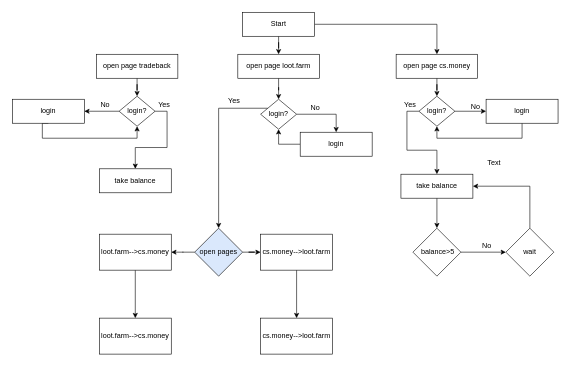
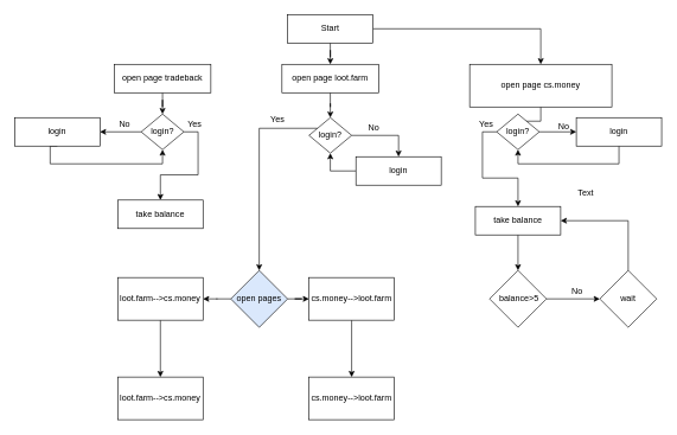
  <mxCell id="0" />
  <mxCell id="1" parent="0" />
  <mxCell id="2" style="edgeStyle=orthogonalEdgeStyle;rounded=0;orthogonalLoop=1;jettySize=auto;html=1;entryX=0.5;entryY=0;entryDx=0;entryDy=0;" parent="1" source="4" target="8" edge="1"><mxGeometry relative="1" as="geometry" /></mxCell>
  <mxCell id="3" style="edgeStyle=orthogonalEdgeStyle;rounded=0;orthogonalLoop=1;jettySize=auto;html=1;" parent="1" source="4" target="10" edge="1"><mxGeometry relative="1" as="geometry" /></mxCell>
  <mxCell id="4" value="Start" style="rounded=0;whiteSpace=wrap;html=1;" parent="1" vertex="1"><mxGeometry x="404" y="20" width="120" height="40" as="geometry" /></mxCell>
  <mxCell id="5" style="edgeStyle=orthogonalEdgeStyle;rounded=0;orthogonalLoop=1;jettySize=auto;html=1;entryX=0.5;entryY=0;entryDx=0;entryDy=0;" parent="1" source="6" target="13" edge="1"><mxGeometry relative="1" as="geometry" /></mxCell>
  <mxCell id="6" value="open page tradeback" style="rounded=0;whiteSpace=wrap;html=1;" parent="1" vertex="1"><mxGeometry x="160" y="90" width="136" height="40" as="geometry" /></mxCell>
  <mxCell id="7" value="" style="edgeStyle=orthogonalEdgeStyle;rounded=0;orthogonalLoop=1;jettySize=auto;html=1;" parent="1" source="8" target="16" edge="1"><mxGeometry relative="1" as="geometry" /></mxCell>
  <mxCell id="8" value="open page loot.farm" style="rounded=0;whiteSpace=wrap;html=1;" parent="1" vertex="1"><mxGeometry x="396" y="90" width="136" height="40" as="geometry" /></mxCell>
  <mxCell id="9" style="edgeStyle=orthogonalEdgeStyle;rounded=0;orthogonalLoop=1;jettySize=auto;html=1;" parent="1" source="10" target="19" edge="1"><mxGeometry relative="1" as="geometry" /></mxCell>
- <mxCell id="10" value="open page cs.money" style="rounded=0;whiteSpace=wrap;html=1;" parent="1" vertex="1"><mxGeometry x="660" y="90" width="136" height="40" as="geometry" /></mxCell>
+ <mxCell id="10" value="open page cs.money" style="rounded=0;whiteSpace=wrap;html=1;" parent="1" vertex="1"><mxGeometry x="660" y="90" width="200" height="60" as="geometry" /></mxCell>
  <mxCell id="11" value="" style="edgeStyle=orthogonalEdgeStyle;rounded=0;orthogonalLoop=1;jettySize=auto;html=1;" parent="1" source="13" target="30" edge="1"><mxGeometry relative="1" as="geometry" /></mxCell>
  <mxCell id="12" value="" style="edgeStyle=orthogonalEdgeStyle;rounded=0;orthogonalLoop=1;jettySize=auto;html=1;exitX=1;exitY=0.5;exitDx=0;exitDy=0;" parent="1" source="13" target="31" edge="1"><mxGeometry relative="1" as="geometry" /></mxCell>
  <mxCell id="13" value="login?" style="rhombus;whiteSpace=wrap;html=1;" parent="1" vertex="1"><mxGeometry x="198" y="160" width="60" height="50" as="geometry" /></mxCell>
  <mxCell id="14" style="edgeStyle=orthogonalEdgeStyle;rounded=0;orthogonalLoop=1;jettySize=auto;html=1;" parent="1" source="16" target="22" edge="1"><mxGeometry relative="1" as="geometry" /></mxCell>
  <mxCell id="15" value="" style="edgeStyle=orthogonalEdgeStyle;rounded=0;orthogonalLoop=1;jettySize=auto;html=1;entryX=0.5;entryY=0;entryDx=0;entryDy=0;" edge="1" parent="1" source="16" target="41"><mxGeometry relative="1" as="geometry"><mxPoint x="414" y="370" as="targetPoint" /><Array as="points"><mxPoint x="364" y="180" /></Array></mxGeometry></mxCell>
  <mxCell id="16" value="login?" style="rhombus;whiteSpace=wrap;html=1;" parent="1" vertex="1"><mxGeometry x="434" y="165" width="60" height="50" as="geometry" /></mxCell>
  <mxCell id="17" value="" style="edgeStyle=orthogonalEdgeStyle;rounded=0;orthogonalLoop=1;jettySize=auto;html=1;" parent="1" source="19" target="26" edge="1"><mxGeometry relative="1" as="geometry" /></mxCell>
  <mxCell id="18" value="" style="edgeStyle=orthogonalEdgeStyle;rounded=0;orthogonalLoop=1;jettySize=auto;html=1;exitX=0;exitY=0.5;exitDx=0;exitDy=0;" parent="1" source="19" target="28" edge="1"><mxGeometry relative="1" as="geometry" /></mxCell>
  <mxCell id="19" value="login?" style="rhombus;whiteSpace=wrap;html=1;" parent="1" vertex="1"><mxGeometry x="698" y="160" width="60" height="50" as="geometry" /></mxCell>
  <mxCell id="20" style="edgeStyle=orthogonalEdgeStyle;rounded=0;orthogonalLoop=1;jettySize=auto;html=1;exitX=0.5;exitY=1;exitDx=0;exitDy=0;" parent="1" source="6" target="6" edge="1"><mxGeometry relative="1" as="geometry" /></mxCell>
  <mxCell id="21" style="edgeStyle=orthogonalEdgeStyle;rounded=0;orthogonalLoop=1;jettySize=auto;html=1;entryX=0.5;entryY=1;entryDx=0;entryDy=0;" parent="1" source="22" target="16" edge="1"><mxGeometry relative="1" as="geometry" /></mxCell>
  <mxCell id="22" value="login" style="rounded=0;whiteSpace=wrap;html=1;" parent="1" vertex="1"><mxGeometry x="500" y="220" width="120" height="40" as="geometry" /></mxCell>
  <mxCell id="23" value="Yes&lt;br&gt;" style="text;html=1;strokeColor=none;fillColor=none;align=center;verticalAlign=middle;whiteSpace=wrap;rounded=0;" parent="1" vertex="1"><mxGeometry x="370" y="157" width="40" height="20" as="geometry" /></mxCell>
  <mxCell id="24" value="No" style="text;html=1;align=center;verticalAlign=middle;resizable=0;points=[];autosize=1;" parent="1" vertex="1"><mxGeometry x="510" y="170" width="30" height="20" as="geometry" /></mxCell>
  <mxCell id="25" style="edgeStyle=orthogonalEdgeStyle;rounded=0;orthogonalLoop=1;jettySize=auto;html=1;exitX=0.5;exitY=1;exitDx=0;exitDy=0;entryX=0.5;entryY=1;entryDx=0;entryDy=0;" parent="1" source="26" target="19" edge="1"><mxGeometry relative="1" as="geometry" /></mxCell>
  <mxCell id="26" value="login" style="rounded=0;whiteSpace=wrap;html=1;" parent="1" vertex="1"><mxGeometry x="810" y="165" width="120" height="40" as="geometry" /></mxCell>
  <mxCell id="27" value="" style="edgeStyle=orthogonalEdgeStyle;rounded=0;orthogonalLoop=1;jettySize=auto;html=1;" edge="1" parent="1" source="28" target="49"><mxGeometry relative="1" as="geometry" /></mxCell>
  <mxCell id="28" value="take balance" style="rounded=0;whiteSpace=wrap;html=1;" parent="1" vertex="1"><mxGeometry x="668" y="290" width="120" height="40" as="geometry" /></mxCell>
  <mxCell id="29" style="edgeStyle=orthogonalEdgeStyle;rounded=0;orthogonalLoop=1;jettySize=auto;html=1;entryX=0.5;entryY=1;entryDx=0;entryDy=0;exitX=0.5;exitY=1;exitDx=0;exitDy=0;" parent="1" source="30" target="13" edge="1"><mxGeometry relative="1" as="geometry"><Array as="points"><mxPoint x="70" y="230" /><mxPoint x="228" y="230" /></Array></mxGeometry></mxCell>
  <mxCell id="30" value="login" style="rounded=0;whiteSpace=wrap;html=1;" parent="1" vertex="1"><mxGeometry x="20" y="165" width="120" height="40" as="geometry" /></mxCell>
  <mxCell id="31" value="take balance" style="rounded=0;whiteSpace=wrap;html=1;" parent="1" vertex="1"><mxGeometry x="165" y="281" width="120" height="40" as="geometry" /></mxCell>
  <mxCell id="32" value="Yes" style="text;html=1;align=center;verticalAlign=middle;resizable=0;points=[];autosize=1;" parent="1" vertex="1"><mxGeometry x="258" y="165" width="30" height="20" as="geometry" /></mxCell>
  <mxCell id="33" value="&lt;span style=&quot;color: rgba(0 , 0 , 0 , 0) ; font-family: monospace ; font-size: 0px&quot;&gt;No&lt;/span&gt;" style="text;html=1;align=center;verticalAlign=middle;resizable=0;points=[];autosize=1;" parent="1" vertex="1"><mxGeometry x="165" y="157" width="20" height="20" as="geometry" /></mxCell>
  <mxCell id="34" value="No" style="text;html=1;strokeColor=none;fillColor=none;align=center;verticalAlign=middle;whiteSpace=wrap;rounded=0;" parent="1" vertex="1"><mxGeometry x="155" y="165" width="40" height="20" as="geometry" /></mxCell>
  <mxCell id="35" value="No" style="text;html=1;align=center;verticalAlign=middle;resizable=0;points=[];autosize=1;" parent="1" vertex="1"><mxGeometry x="777" y="168" width="30" height="20" as="geometry" /></mxCell>
  <mxCell id="36" value="" style="text;html=1;" parent="1" vertex="1"><mxGeometry x="788" y="250" width="55" height="31" as="geometry" /></mxCell>
  <mxCell id="37" value="Text" style="text;html=1;align=center;verticalAlign=middle;resizable=0;points=[];autosize=1;" vertex="1" parent="36"><mxGeometry x="15" y="11" width="40" height="20" as="geometry" /></mxCell>
  <mxCell id="38" value="Yes" style="text;html=1;align=center;verticalAlign=middle;resizable=0;points=[];autosize=1;" vertex="1" parent="1"><mxGeometry x="668" y="165" width="30" height="20" as="geometry" /></mxCell>
  <mxCell id="39" value="" style="edgeStyle=orthogonalEdgeStyle;rounded=0;orthogonalLoop=1;jettySize=auto;html=1;entryX=0;entryY=0.5;entryDx=0;entryDy=0;" edge="1" parent="1" source="41" target="43"><mxGeometry relative="1" as="geometry"><mxPoint x="484" y="420" as="targetPoint" /></mxGeometry></mxCell>
  <mxCell id="40" value="" style="edgeStyle=orthogonalEdgeStyle;rounded=0;orthogonalLoop=1;jettySize=auto;html=1;" edge="1" parent="1" source="41" target="46"><mxGeometry relative="1" as="geometry" /></mxCell>
  <mxCell id="41" value="open pages&lt;br&gt;" style="rhombus;whiteSpace=wrap;html=1;fillColor=#dae8fc;" vertex="1" parent="1"><mxGeometry x="324" y="380" width="80" height="80" as="geometry" /></mxCell>
  <mxCell id="42" value="" style="edgeStyle=orthogonalEdgeStyle;rounded=0;orthogonalLoop=1;jettySize=auto;html=1;" edge="1" parent="1" source="43" target="44"><mxGeometry relative="1" as="geometry" /></mxCell>
  <mxCell id="43" value="cs.money--&amp;gt;loot.farm" style="rounded=0;whiteSpace=wrap;html=1;" vertex="1" parent="1"><mxGeometry x="434" y="390" width="120" height="60" as="geometry" /></mxCell>
  <mxCell id="44" value="cs.money--&amp;gt;loot.farm" style="rounded=0;whiteSpace=wrap;html=1;" vertex="1" parent="1"><mxGeometry x="434" y="530" width="120" height="60" as="geometry" /></mxCell>
  <mxCell id="45" value="" style="edgeStyle=orthogonalEdgeStyle;rounded=0;orthogonalLoop=1;jettySize=auto;html=1;" edge="1" parent="1" source="46" target="47"><mxGeometry relative="1" as="geometry" /></mxCell>
  <mxCell id="46" value="loot.farm--&amp;gt;cs.money" style="rounded=0;whiteSpace=wrap;html=1;" vertex="1" parent="1"><mxGeometry x="165" y="390" width="120" height="60" as="geometry" /></mxCell>
  <mxCell id="47" value="loot.farm--&amp;gt;cs.money" style="rounded=0;whiteSpace=wrap;html=1;" vertex="1" parent="1"><mxGeometry x="165" y="530" width="120" height="60" as="geometry" /></mxCell>
  <mxCell id="48" value="" style="edgeStyle=orthogonalEdgeStyle;rounded=0;orthogonalLoop=1;jettySize=auto;html=1;entryX=0;entryY=0.5;entryDx=0;entryDy=0;" edge="1" parent="1" source="49" target="51"><mxGeometry relative="1" as="geometry"><mxPoint x="843" y="420" as="targetPoint" /></mxGeometry></mxCell>
  <mxCell id="49" value="&amp;nbsp;balance&amp;gt;5" style="rhombus;whiteSpace=wrap;html=1;" vertex="1" parent="1"><mxGeometry x="688" y="380" width="80" height="80" as="geometry" /></mxCell>
  <mxCell id="50" value="" style="edgeStyle=orthogonalEdgeStyle;rounded=0;orthogonalLoop=1;jettySize=auto;html=1;entryX=1;entryY=0.5;entryDx=0;entryDy=0;exitX=0.5;exitY=0;exitDx=0;exitDy=0;" edge="1" parent="1" source="51" target="28"><mxGeometry relative="1" as="geometry"><mxPoint x="883" y="300" as="targetPoint" /></mxGeometry></mxCell>
  <mxCell id="51" value="wait" style="rhombus;whiteSpace=wrap;html=1;" vertex="1" parent="1"><mxGeometry x="843" y="380" width="80" height="80" as="geometry" /></mxCell>
  <mxCell id="52" value="No" style="text;html=1;align=center;verticalAlign=middle;resizable=0;points=[];autosize=1;" vertex="1" parent="1"><mxGeometry x="796" y="400" width="30" height="20" as="geometry" /></mxCell>
